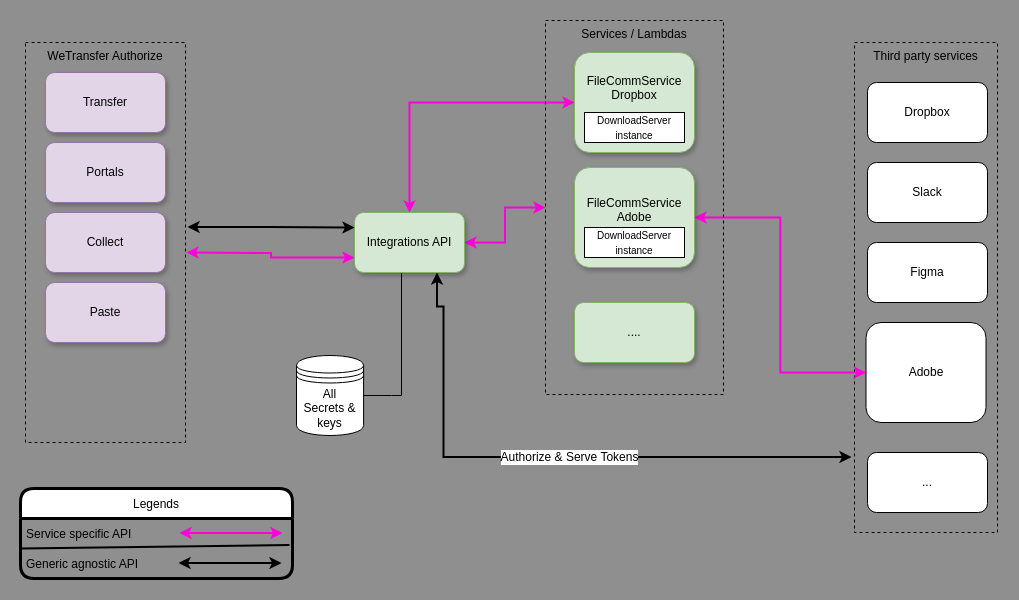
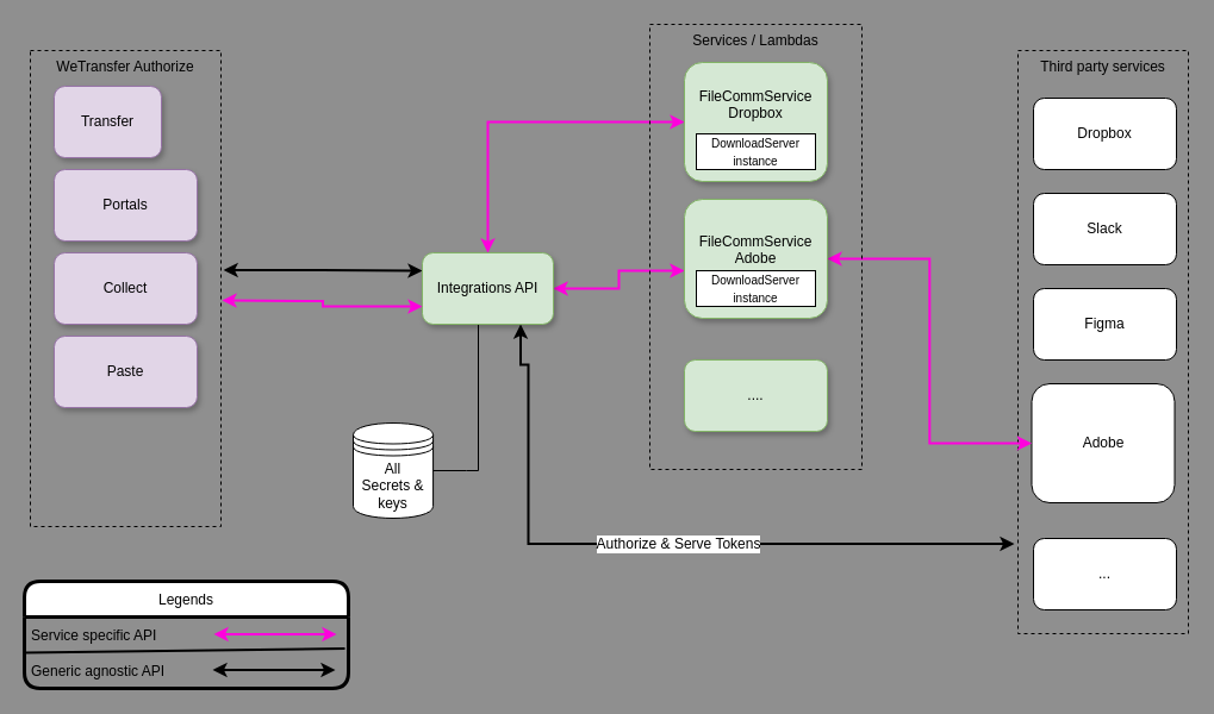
  <mxCell id="0" />
  <mxCell id="1" parent="0" />
  <mxCell id="2" style="edgeStyle=orthogonalEdgeStyle;rounded=0;orthogonalLoop=1;jettySize=auto;html=1;exitX=1.013;exitY=0.461;exitDx=0;exitDy=0;entryX=0;entryY=0.25;entryDx=0;entryDy=0;startArrow=classic;startFill=1;exitPerimeter=0;strokeWidth=2;" parent="1" source="3" target="13" edge="1"><mxGeometry relative="1" as="geometry"><mxPoint x="324" y="312" as="targetPoint" /></mxGeometry></mxCell>
  <mxCell id="3" value="WeTransfer Authorize" style="rounded=0;whiteSpace=wrap;html=1;fillColor=none;dashed=1;verticalAlign=top;" parent="1" vertex="1"><mxGeometry x="25" y="42" width="160" height="400" as="geometry" /></mxCell>
  <mxCell id="4" value="Collect" style="rounded=1;whiteSpace=wrap;html=1;shadow=1;fillColor=#e1d5e7;strokeColor=#9673a6;" parent="1" vertex="1"><mxGeometry x="45" y="212" width="120" height="60" as="geometry" /></mxCell>
- <mxCell id="5" value="Transfer" style="rounded=1;whiteSpace=wrap;html=1;shadow=1;fillColor=#e1d5e7;strokeColor=#9673a6;" parent="1" vertex="1"><mxGeometry x="45" y="72" width="120" height="60" as="geometry" /></mxCell>
+ <mxCell id="5" value="Transfer" style="rounded=1;whiteSpace=wrap;html=1;shadow=1;fillColor=#e1d5e7;strokeColor=#9673a6;" parent="1" vertex="1"><mxGeometry x="45" y="72" width="90" height="60" as="geometry" /></mxCell>
  <mxCell id="6" value="Paste" style="rounded=1;whiteSpace=wrap;html=1;shadow=1;fillColor=#e1d5e7;strokeColor=#9673a6;" parent="1" vertex="1"><mxGeometry x="45" y="282" width="120" height="60" as="geometry" /></mxCell>
  <mxCell id="7" value="Portals" style="rounded=1;whiteSpace=wrap;html=1;shadow=1;fillColor=#e1d5e7;strokeColor=#9673a6;" parent="1" vertex="1"><mxGeometry x="45" y="142" width="120" height="60" as="geometry" /></mxCell>
  <mxCell id="8" style="edgeStyle=orthogonalEdgeStyle;rounded=0;orthogonalLoop=1;jettySize=auto;html=1;exitX=0.5;exitY=1;exitDx=0;exitDy=0;endArrow=none;endFill=0;" parent="1" source="13" target="14" edge="1"><mxGeometry relative="1" as="geometry"><Array as="points"><mxPoint x="401" y="272" /><mxPoint x="401" y="395" /><mxPoint x="391" y="395" /></Array></mxGeometry></mxCell>
  <mxCell id="9" style="edgeStyle=orthogonalEdgeStyle;rounded=0;orthogonalLoop=1;jettySize=auto;html=1;entryX=0;entryY=0.5;entryDx=0;entryDy=0;startArrow=classic;startFill=1;exitX=0.5;exitY=0;exitDx=0;exitDy=0;strokeColor=#FF00DD;strokeWidth=2;" parent="1" source="13" target="28" edge="1"><mxGeometry relative="1" as="geometry" /></mxCell>
- <mxCell id="10" style="edgeStyle=orthogonalEdgeStyle;rounded=0;orthogonalLoop=1;jettySize=auto;html=1;exitX=1;exitY=0.5;exitDx=0;exitDy=0;fontSize=10;startArrow=classic;startFill=1;strokeColor=#FF00DD;strokeWidth=2;" parent="1" source="13" target="25" edge="1"><mxGeometry relative="1" as="geometry" /></mxCell>
+ <mxCell id="10" style="edgeStyle=orthogonalEdgeStyle;rounded=0;orthogonalLoop=1;jettySize=auto;html=1;exitX=1;exitY=0.5;exitDx=0;exitDy=0;entryX=0;entryY=0.6;entryDx=0;entryDy=0;entryPerimeter=0;fontSize=10;startArrow=classic;startFill=1;strokeColor=#FF00DD;strokeWidth=2;" parent="1" source="13" target="31" edge="1"><mxGeometry relative="1" as="geometry" /></mxCell>
  <mxCell id="11" style="edgeStyle=orthogonalEdgeStyle;rounded=0;orthogonalLoop=1;jettySize=auto;html=1;exitX=0.75;exitY=1;exitDx=0;exitDy=0;entryX=-0.021;entryY=0.846;entryDx=0;entryDy=0;entryPerimeter=0;fontSize=10;startArrow=classic;startFill=1;strokeColor=#000000;strokeWidth=2;" parent="1" source="13" target="16" edge="1"><mxGeometry relative="1" as="geometry"><Array as="points"><mxPoint x="437" y="306" /><mxPoint x="443" y="306" /><mxPoint x="443" y="457" /></Array></mxGeometry></mxCell>
  <mxCell id="12" value="Authorize &amp;amp; Serve Tokens" style="edgeLabel;html=1;align=center;verticalAlign=middle;resizable=0;points=[];fontSize=12;" parent="11" vertex="1" connectable="0"><mxGeometry x="0.058" relative="1" as="geometry"><mxPoint as="offset" /></mxGeometry></mxCell>
  <mxCell id="13" value="Integrations API" style="rounded=1;whiteSpace=wrap;html=1;shadow=1;fillColor=#d5e8d4;strokeColor=#82b366;" parent="1" vertex="1"><mxGeometry x="354" y="212" width="110" height="60" as="geometry" /></mxCell>
  <mxCell id="14" value="All&lt;br&gt;Secrets &amp;amp; keys" style="shape=datastore;whiteSpace=wrap;html=1;" parent="1" vertex="1"><mxGeometry x="296" y="355" width="67.09" height="80" as="geometry" /></mxCell>
  <mxCell id="15" value="" style="group;strokeWidth=5;" parent="1" vertex="1" connectable="0"><mxGeometry x="854" y="42" width="143" height="490" as="geometry" /></mxCell>
  <mxCell id="16" value="Third party services" style="rounded=0;whiteSpace=wrap;html=1;fillColor=none;verticalAlign=top;dashed=1;" parent="15" vertex="1"><mxGeometry width="143" height="490" as="geometry" /></mxCell>
  <mxCell id="17" value="Dropbox" style="rounded=1;whiteSpace=wrap;html=1;shadow=0;" parent="15" vertex="1"><mxGeometry x="13" y="40" width="120" height="60" as="geometry" /></mxCell>
  <mxCell id="18" value="Slack" style="rounded=1;whiteSpace=wrap;html=1;shadow=0;" parent="15" vertex="1"><mxGeometry x="13" y="120" width="120" height="60" as="geometry" /></mxCell>
  <mxCell id="19" value="Figma" style="rounded=1;whiteSpace=wrap;html=1;shadow=0;" parent="15" vertex="1"><mxGeometry x="13" y="200" width="120" height="60" as="geometry" /></mxCell>
  <mxCell id="20" value="Adobe" style="rounded=1;whiteSpace=wrap;html=1;shadow=0;" parent="15" vertex="1"><mxGeometry x="11.5" y="280" width="120" height="100" as="geometry" /></mxCell>
  <mxCell id="21" value="..." style="rounded=1;whiteSpace=wrap;html=1;shadow=0;" parent="15" vertex="1"><mxGeometry x="13" y="410" width="120" height="60" as="geometry" /></mxCell>
  <mxCell id="22" style="edgeStyle=orthogonalEdgeStyle;rounded=0;orthogonalLoop=1;jettySize=auto;html=1;exitX=1;exitY=0.5;exitDx=0;exitDy=0;entryX=0;entryY=0.5;entryDx=0;entryDy=0;fontSize=10;startArrow=classic;startFill=1;strokeColor=#FF00DD;strokeWidth=2;" parent="1" source="31" target="20" edge="1"><mxGeometry relative="1" as="geometry" /></mxCell>
  <mxCell id="23" value="" style="group" parent="1" vertex="1" connectable="0"><mxGeometry x="545" y="20" width="178" height="374" as="geometry" /></mxCell>
  <mxCell id="24" value="" style="group;strokeWidth=12;rounded=1;" parent="23" vertex="1" connectable="0"><mxGeometry width="178" height="374" as="geometry" /></mxCell>
  <mxCell id="25" value="Services / Lambdas" style="rounded=0;whiteSpace=wrap;html=1;fillColor=none;verticalAlign=top;dashed=1;" parent="24" vertex="1"><mxGeometry width="178" height="374" as="geometry" /></mxCell>
  <mxCell id="26" value="...." style="rounded=1;whiteSpace=wrap;html=1;shadow=1;fillColor=#d5e8d4;strokeColor=#82b366;" parent="23" vertex="1"><mxGeometry x="29" y="282" width="120" height="60" as="geometry" /></mxCell>
  <mxCell id="27" value="" style="group" parent="23" vertex="1" connectable="0"><mxGeometry x="29" y="32" width="120" height="100" as="geometry" /></mxCell>
  <mxCell id="28" value="FileCommService&lt;br&gt;Dropbox&lt;br&gt;&lt;br&gt;&lt;br&gt;" style="rounded=1;whiteSpace=wrap;html=1;shadow=1;fillColor=#d5e8d4;strokeColor=#82b366;" parent="27" vertex="1"><mxGeometry width="120" height="100" as="geometry" /></mxCell>
  <mxCell id="29" value="&lt;font style=&quot;font-size: 10px&quot;&gt;DownloadServer instance&lt;/font&gt;" style="rounded=0;whiteSpace=wrap;html=1;" parent="27" vertex="1"><mxGeometry x="10" y="60" width="100" height="30" as="geometry" /></mxCell>
  <mxCell id="30" value="" style="group" parent="23" vertex="1" connectable="0"><mxGeometry x="29" y="147" width="120" height="100" as="geometry" /></mxCell>
  <mxCell id="31" value="FileCommService&lt;br&gt;Adobe&lt;br&gt;&lt;br&gt;" style="rounded=1;whiteSpace=wrap;html=1;shadow=1;fillColor=#d5e8d4;strokeColor=#82b366;" parent="30" vertex="1"><mxGeometry width="120" height="100" as="geometry" /></mxCell>
  <mxCell id="32" value="&lt;font style=&quot;font-size: 10px&quot;&gt;DownloadServer instance&lt;/font&gt;" style="rounded=0;whiteSpace=wrap;html=1;" parent="30" vertex="1"><mxGeometry x="10" y="60" width="100" height="30" as="geometry" /></mxCell>
  <mxCell id="33" style="edgeStyle=orthogonalEdgeStyle;rounded=0;orthogonalLoop=1;jettySize=auto;html=1;entryX=0;entryY=0.75;entryDx=0;entryDy=0;startArrow=classic;startFill=1;strokeColor=#FF00DD;strokeWidth=2;" parent="1" target="13" edge="1"><mxGeometry relative="1" as="geometry"><mxPoint x="186" y="252" as="sourcePoint" /><mxPoint x="364" y="252" as="targetPoint" /></mxGeometry></mxCell>
  <mxCell id="34" value="Legends" style="swimlane;fontStyle=0;childLayout=stackLayout;horizontal=1;startSize=30;horizontalStack=0;resizeParent=1;resizeParentMax=0;resizeLast=0;collapsible=1;marginBottom=0;rounded=1;fontSize=12;strokeWidth=3;" parent="1" vertex="1"><mxGeometry x="20" y="488" width="272" height="90" as="geometry"><mxRectangle x="73" y="542" width="67" height="30" as="alternateBounds" /></mxGeometry></mxCell>
  <mxCell id="35" value="" style="endArrow=none;html=1;rounded=0;fontSize=12;strokeColor=#000000;strokeWidth=2;entryX=0.989;entryY=-0.117;entryDx=0;entryDy=0;entryPerimeter=0;" parent="34" edge="1"><mxGeometry width="50" height="50" relative="1" as="geometry"><mxPoint y="60" as="sourcePoint" /><mxPoint x="269.008" y="56.49" as="targetPoint" /></mxGeometry></mxCell>
  <mxCell id="36" value="" style="endArrow=classic;startArrow=classic;html=1;rounded=0;fontSize=12;strokeColor=#FF00DD;strokeWidth=2;" parent="34" edge="1"><mxGeometry width="50" height="50" relative="1" as="geometry"><mxPoint x="159" y="44.5" as="sourcePoint" /><mxPoint x="262" y="44.5" as="targetPoint" /></mxGeometry></mxCell>
  <mxCell id="37" value="Service specific API" style="text;strokeColor=none;fillColor=none;align=left;verticalAlign=middle;spacingLeft=4;spacingRight=4;overflow=hidden;points=[[0,0.5],[1,0.5]];portConstraint=eastwest;rotatable=0;rounded=1;fontSize=12;" parent="34" vertex="1"><mxGeometry y="30" width="272" height="30" as="geometry" /></mxCell>
  <mxCell id="38" value="" style="endArrow=classic;startArrow=classic;html=1;rounded=0;fontSize=12;strokeColor=#000000;strokeWidth=2;" parent="34" edge="1"><mxGeometry width="50" height="50" relative="1" as="geometry"><mxPoint x="158" y="74.5" as="sourcePoint" /><mxPoint x="261" y="74.5" as="targetPoint" /></mxGeometry></mxCell>
  <mxCell id="39" value="Generic agnostic API" style="text;strokeColor=none;fillColor=none;align=left;verticalAlign=middle;spacingLeft=4;spacingRight=4;overflow=hidden;points=[[0,0.5],[1,0.5]];portConstraint=eastwest;rotatable=0;rounded=1;fontSize=12;" parent="34" vertex="1"><mxGeometry y="60" width="272" height="30" as="geometry" /></mxCell>
